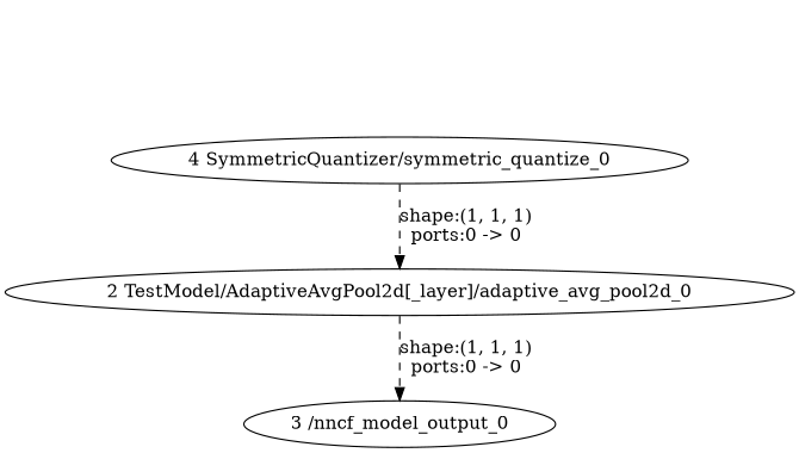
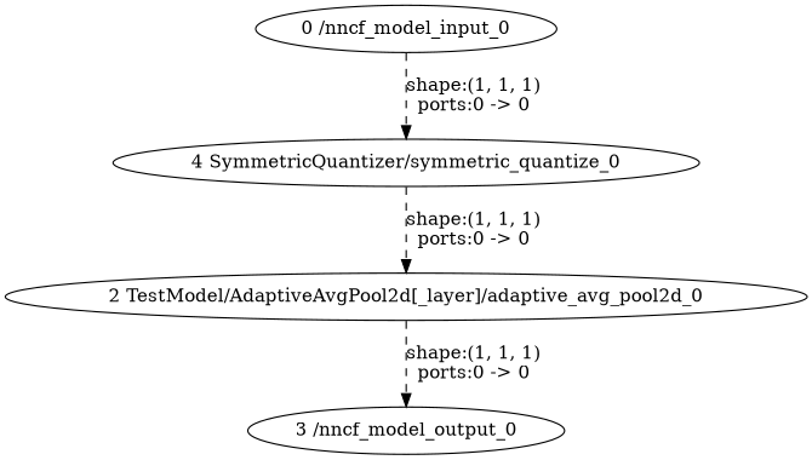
  strict digraph {
    edge [style=dashed]
+   "0 /nncf_model_input_0" [type=nncf_model_input]
    n2 [label="4 SymmetricQuantizer/symmetric_quantize_0" type=symmetric_quantize]
    "2 TestModel/AdaptiveAvgPool2d[_layer]/adaptive_avg_pool2d_0" [type=adaptive_avg_pool2d]
    "3 /nncf_model_output_0" [type=nncf_model_output]
+   "0 /nncf_model_input_0" -> n2 [label="shape:(1, 1, 1)\nports:0 -> 0"]
    n2 -> "2 TestModel/AdaptiveAvgPool2d[_layer]/adaptive_avg_pool2d_0" [label="shape:(1, 1, 1)\nports:0 -> 0"]
    "2 TestModel/AdaptiveAvgPool2d[_layer]/adaptive_avg_pool2d_0" -> "3 /nncf_model_output_0" [label="shape:(1, 1, 1)\nports:0 -> 0"]
  }
